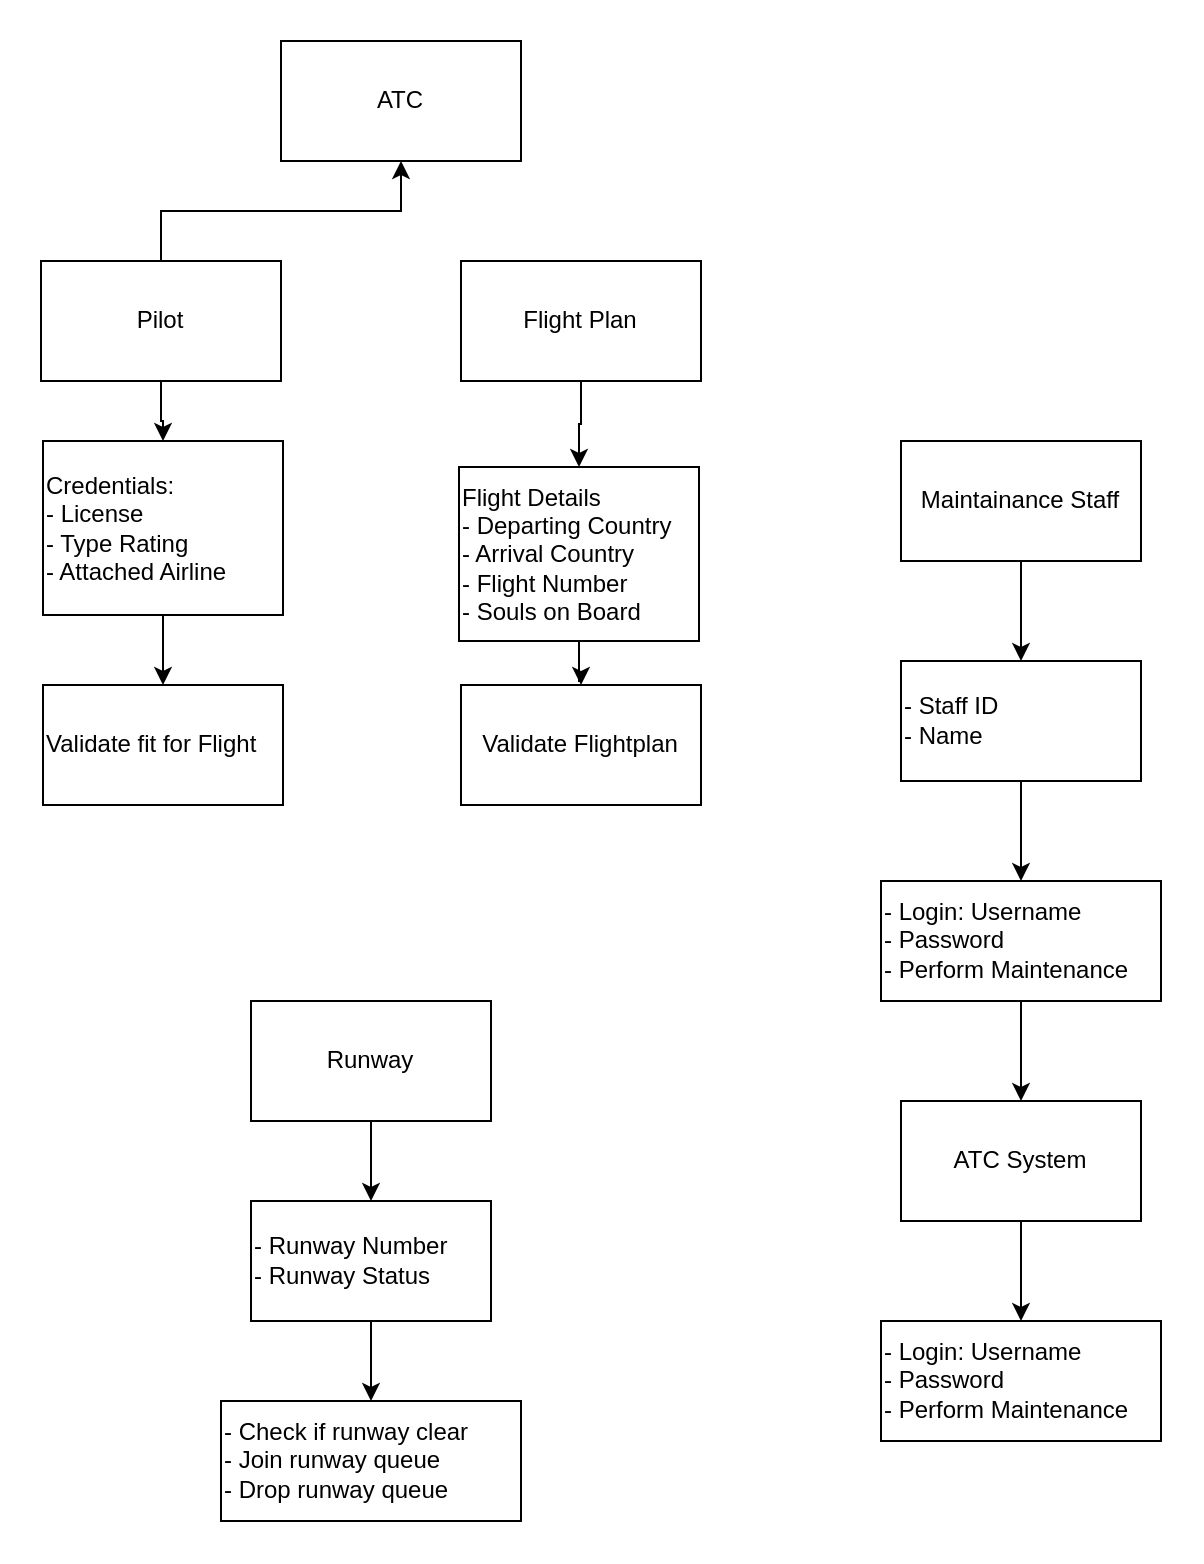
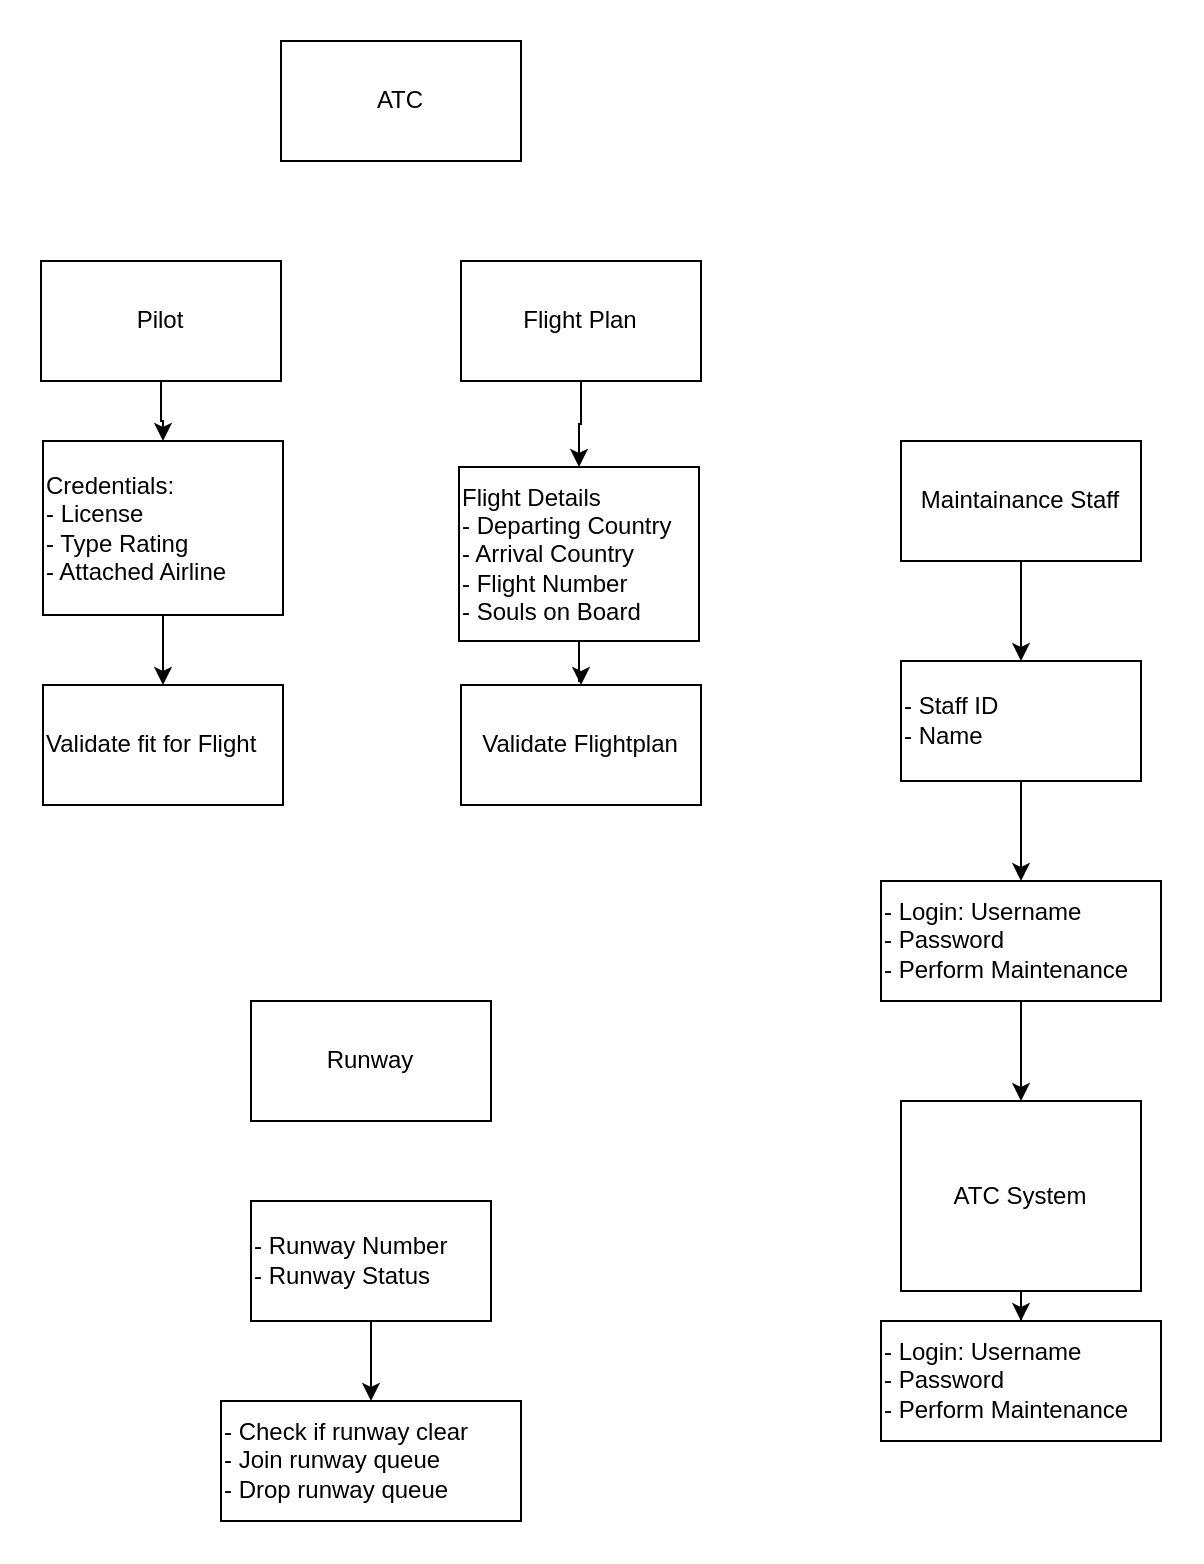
  <mxCell id="0" />
  <mxCell id="1" parent="0" />
  <mxCell id="2" value="ATC" style="rounded=0;whiteSpace=wrap;html=1;" vertex="1" parent="1"><mxGeometry x="140" y="20" width="120" height="60" as="geometry" /></mxCell>
  <mxCell id="3" style="edgeStyle=orthogonalEdgeStyle;rounded=0;orthogonalLoop=1;jettySize=auto;html=1;exitX=0.5;exitY=1;exitDx=0;exitDy=0;" edge="1" parent="1" source="4" target="26"><mxGeometry relative="1" as="geometry"><mxPoint x="290" y="233" as="targetPoint" /></mxGeometry></mxCell>
  <mxCell id="4" value="Flight Plan" style="rounded=0;whiteSpace=wrap;html=1;" vertex="1" parent="1"><mxGeometry x="230" y="130" width="120" height="60" as="geometry" /></mxCell>
- <mxCell id="5" style="edgeStyle=orthogonalEdgeStyle;rounded=0;orthogonalLoop=1;jettySize=auto;html=1;exitX=0.5;exitY=1;exitDx=0;exitDy=0;" edge="1" parent="1" source="6" target="8"><mxGeometry relative="1" as="geometry" /></mxCell>
  <mxCell id="6" value="Runway" style="rounded=0;whiteSpace=wrap;html=1;" vertex="1" parent="1"><mxGeometry x="125" y="500" width="120" height="60" as="geometry" /></mxCell>
  <mxCell id="7" style="edgeStyle=orthogonalEdgeStyle;rounded=0;orthogonalLoop=1;jettySize=auto;html=1;exitX=0.5;exitY=1;exitDx=0;exitDy=0;" edge="1" parent="1" source="8" target="9"><mxGeometry relative="1" as="geometry" /></mxCell>
  <mxCell id="8" value="- Runway Number&lt;div&gt;- Runway Status&lt;/div&gt;" style="rounded=0;whiteSpace=wrap;html=1;align=left;" vertex="1" parent="1"><mxGeometry x="125" y="600" width="120" height="60" as="geometry" /></mxCell>
  <mxCell id="9" value="- Check if runway clear&lt;div&gt;- Join runway queue&lt;/div&gt;&lt;div&gt;- Drop runway queue&lt;/div&gt;" style="rounded=0;whiteSpace=wrap;html=1;align=left;" vertex="1" parent="1"><mxGeometry x="110" y="700" width="150" height="60" as="geometry" /></mxCell>
  <mxCell id="10" style="edgeStyle=orthogonalEdgeStyle;rounded=0;orthogonalLoop=1;jettySize=auto;html=1;exitX=0.5;exitY=1;exitDx=0;exitDy=0;" edge="1" parent="1" source="11" target="13"><mxGeometry relative="1" as="geometry" /></mxCell>
  <mxCell id="11" value="Maintainance Staff" style="rounded=0;whiteSpace=wrap;html=1;" vertex="1" parent="1"><mxGeometry x="450" y="220" width="120" height="60" as="geometry" /></mxCell>
  <mxCell id="12" style="edgeStyle=orthogonalEdgeStyle;rounded=0;orthogonalLoop=1;jettySize=auto;html=1;exitX=0.5;exitY=1;exitDx=0;exitDy=0;" edge="1" parent="1" source="13" target="15"><mxGeometry relative="1" as="geometry" /></mxCell>
  <mxCell id="13" value="- Staff ID&lt;div&gt;- Name&lt;/div&gt;" style="rounded=0;whiteSpace=wrap;html=1;align=left;" vertex="1" parent="1"><mxGeometry x="450" y="330" width="120" height="60" as="geometry" /></mxCell>
  <mxCell id="14" style="edgeStyle=orthogonalEdgeStyle;rounded=0;orthogonalLoop=1;jettySize=auto;html=1;exitX=0.5;exitY=1;exitDx=0;exitDy=0;" edge="1" parent="1" source="15" target="17"><mxGeometry relative="1" as="geometry" /></mxCell>
  <mxCell id="15" value="- Login: Username&lt;div&gt;- Password&lt;/div&gt;&lt;div&gt;- Perform Maintenance&lt;/div&gt;" style="rounded=0;whiteSpace=wrap;html=1;align=left;" vertex="1" parent="1"><mxGeometry x="440" y="440" width="140" height="60" as="geometry" /></mxCell>
  <mxCell id="16" style="edgeStyle=orthogonalEdgeStyle;rounded=0;orthogonalLoop=1;jettySize=auto;html=1;exitX=0.5;exitY=1;exitDx=0;exitDy=0;" edge="1" parent="1" source="17" target="24"><mxGeometry relative="1" as="geometry" /></mxCell>
- <mxCell id="17" value="ATC System" style="rounded=0;whiteSpace=wrap;html=1;" vertex="1" parent="1"><mxGeometry x="450" y="550" width="120" height="60" as="geometry" /></mxCell>
- <mxCell id="18" style="edgeStyle=orthogonalEdgeStyle;rounded=0;orthogonalLoop=1;jettySize=auto;html=1;exitX=0.5;exitY=0;exitDx=0;exitDy=0;" edge="1" parent="1" source="20" target="2"><mxGeometry relative="1" as="geometry" /></mxCell>
+ <mxCell id="17" value="ATC System" style="rounded=0;whiteSpace=wrap;html=1;" vertex="1" parent="1"><mxGeometry x="450" y="550" width="120" height="95" as="geometry" /></mxCell>
  <mxCell id="19" style="edgeStyle=orthogonalEdgeStyle;rounded=0;orthogonalLoop=1;jettySize=auto;html=1;exitX=0.5;exitY=1;exitDx=0;exitDy=0;" edge="1" parent="1" source="20" target="22"><mxGeometry relative="1" as="geometry" /></mxCell>
  <mxCell id="20" value="Pilot" style="rounded=0;whiteSpace=wrap;html=1;" vertex="1" parent="1"><mxGeometry x="20" y="130" width="120" height="60" as="geometry" /></mxCell>
  <mxCell id="21" style="edgeStyle=orthogonalEdgeStyle;rounded=0;orthogonalLoop=1;jettySize=auto;html=1;exitX=0.5;exitY=1;exitDx=0;exitDy=0;" edge="1" parent="1" source="22" target="23"><mxGeometry relative="1" as="geometry" /></mxCell>
  <mxCell id="22" value="Credentials:&lt;div&gt;- License&lt;/div&gt;&lt;div&gt;- Type Rating&lt;/div&gt;&lt;div&gt;- Attached Airline&lt;/div&gt;" style="rounded=0;whiteSpace=wrap;html=1;align=left;" vertex="1" parent="1"><mxGeometry x="21" y="220" width="120" height="87" as="geometry" /></mxCell>
  <mxCell id="23" value="&lt;div&gt;Validate fit for Flight&lt;/div&gt;" style="rounded=0;whiteSpace=wrap;html=1;align=left;" vertex="1" parent="1"><mxGeometry x="21" y="342" width="120" height="60" as="geometry" /></mxCell>
  <mxCell id="24" value="- Login: Username&lt;div&gt;- Password&lt;/div&gt;&lt;div&gt;- Perform Maintenance&lt;/div&gt;" style="rounded=0;whiteSpace=wrap;html=1;align=left;" vertex="1" parent="1"><mxGeometry x="440" y="660" width="140" height="60" as="geometry" /></mxCell>
  <mxCell id="25" style="edgeStyle=orthogonalEdgeStyle;rounded=0;orthogonalLoop=1;jettySize=auto;html=1;exitX=0.5;exitY=1;exitDx=0;exitDy=0;" edge="1" source="26" target="27" parent="1"><mxGeometry relative="1" as="geometry" /></mxCell>
  <mxCell id="26" value="Flight Details&lt;div&gt;- Departing Country&lt;/div&gt;&lt;div&gt;- Arrival Country&lt;/div&gt;&lt;div style=&quot;&quot;&gt;- Flight Number&lt;/div&gt;&lt;div style=&quot;&quot;&gt;- Souls on Board&lt;/div&gt;" style="rounded=0;whiteSpace=wrap;html=1;align=left;" vertex="1" parent="1"><mxGeometry x="229" y="233" width="120" height="87" as="geometry" /></mxCell>
  <mxCell id="27" value="Validate Flightplan" style="rounded=0;whiteSpace=wrap;html=1;align=center;" vertex="1" parent="1"><mxGeometry x="230" y="342" width="120" height="60" as="geometry" /></mxCell>
